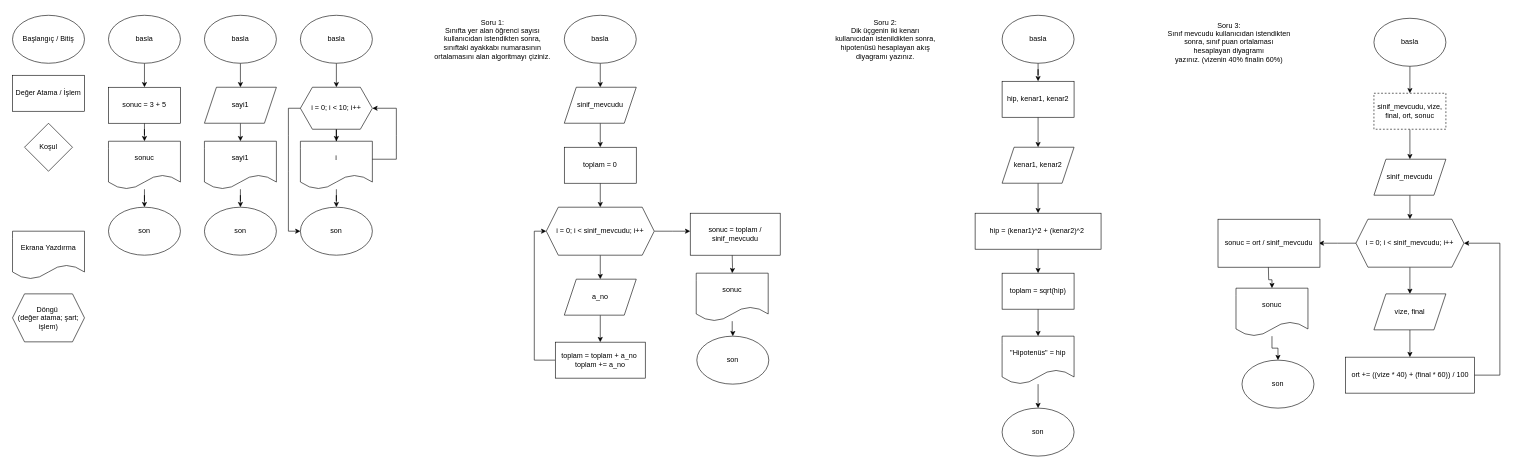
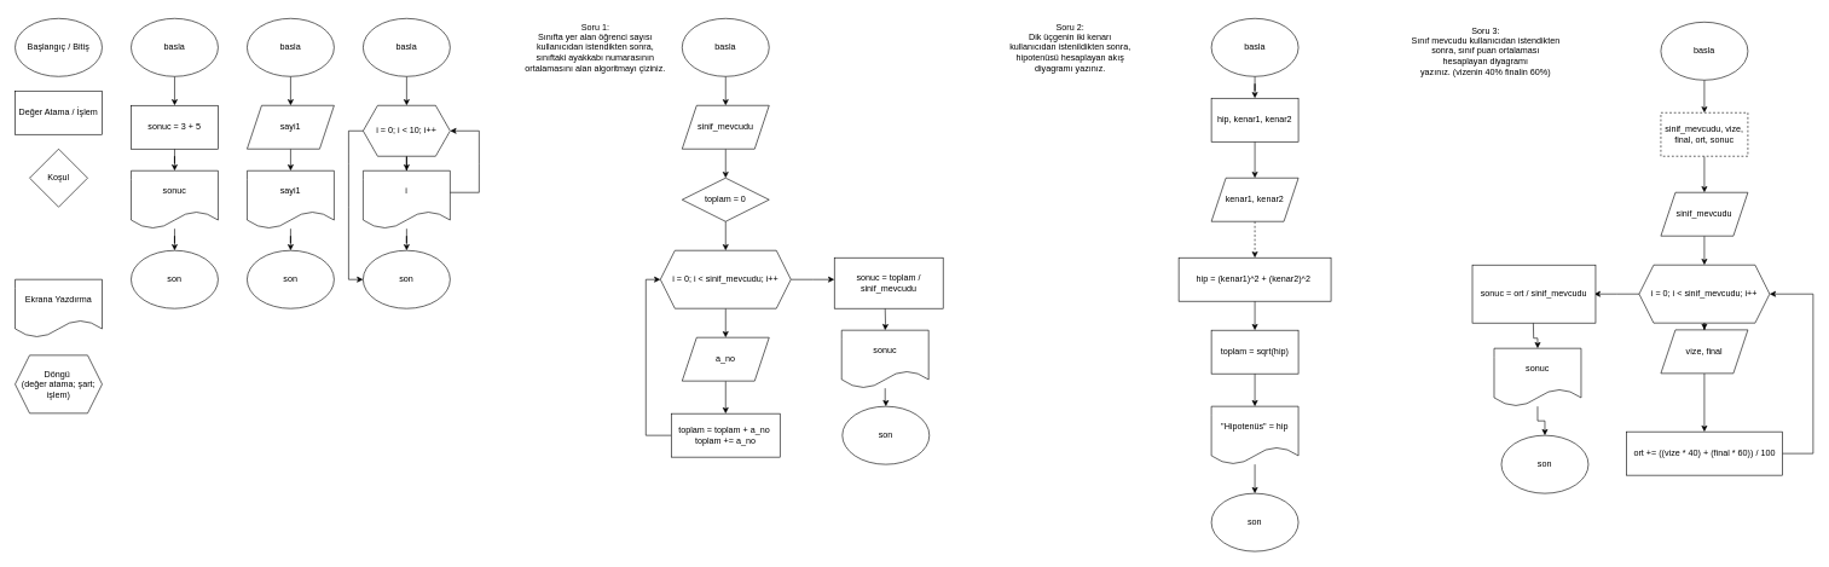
  <mxCell id="0" />
  <mxCell id="1" parent="0" />
  <mxCell id="2" value="Başlangıç / Bitiş" style="ellipse;whiteSpace=wrap;html=1;" parent="1" vertex="1"><mxGeometry x="20" y="25" width="120" height="80" as="geometry" /></mxCell>
  <mxCell id="3" value="Değer Atama / İşlem" style="rounded=0;whiteSpace=wrap;html=1;" parent="1" vertex="1"><mxGeometry x="20" y="125" width="120" height="60" as="geometry" /></mxCell>
  <mxCell id="4" value="Koşul" style="rhombus;whiteSpace=wrap;html=1;" parent="1" vertex="1"><mxGeometry x="40" y="205" width="80" height="80" as="geometry" /></mxCell>
  <mxCell id="5" value="Ekrana Yazdırma" style="shape=document;whiteSpace=wrap;html=1;boundedLbl=1;" parent="1" vertex="1"><mxGeometry x="20" y="385" width="120" height="80" as="geometry" /></mxCell>
  <mxCell id="6" value="Döngü&amp;nbsp;&lt;br&gt;(değer atama; şart; işlem)" style="shape=hexagon;perimeter=hexagonPerimeter2;whiteSpace=wrap;html=1;fixedSize=1;" parent="1" vertex="1"><mxGeometry x="20" y="489.5" width="120" height="80" as="geometry" /></mxCell>
  <mxCell id="7" style="edgeStyle=orthogonalEdgeStyle;rounded=0;orthogonalLoop=1;jettySize=auto;html=1;entryX=0.5;entryY=0;entryDx=0;entryDy=0;" parent="1" source="8" target="10" edge="1"><mxGeometry relative="1" as="geometry" /></mxCell>
  <mxCell id="8" value="basla" style="ellipse;whiteSpace=wrap;html=1;" parent="1" vertex="1"><mxGeometry x="180" y="25" width="120" height="80" as="geometry" /></mxCell>
  <mxCell id="9" style="edgeStyle=orthogonalEdgeStyle;rounded=0;orthogonalLoop=1;jettySize=auto;html=1;entryX=0.5;entryY=0;entryDx=0;entryDy=0;" parent="1" source="10" target="12" edge="1"><mxGeometry relative="1" as="geometry" /></mxCell>
  <mxCell id="10" value="sonuc = 3 + 5" style="rounded=0;whiteSpace=wrap;html=1;" parent="1" vertex="1"><mxGeometry x="180" y="145" width="120" height="60" as="geometry" /></mxCell>
  <mxCell id="11" style="edgeStyle=orthogonalEdgeStyle;rounded=0;orthogonalLoop=1;jettySize=auto;html=1;entryX=0.5;entryY=0;entryDx=0;entryDy=0;" parent="1" source="12" target="13" edge="1"><mxGeometry relative="1" as="geometry" /></mxCell>
  <mxCell id="12" value="sonuc" style="shape=document;whiteSpace=wrap;html=1;boundedLbl=1;" parent="1" vertex="1"><mxGeometry x="180" y="235" width="120" height="80" as="geometry" /></mxCell>
  <mxCell id="13" value="son" style="ellipse;whiteSpace=wrap;html=1;" parent="1" vertex="1"><mxGeometry x="180" y="345" width="120" height="80" as="geometry" /></mxCell>
  <mxCell id="14" style="edgeStyle=orthogonalEdgeStyle;rounded=0;orthogonalLoop=1;jettySize=auto;html=1;exitX=0.5;exitY=1;exitDx=0;exitDy=0;" parent="1" source="15" target="17" edge="1"><mxGeometry relative="1" as="geometry" /></mxCell>
  <mxCell id="15" value="basla" style="ellipse;whiteSpace=wrap;html=1;" parent="1" vertex="1"><mxGeometry x="340" y="25" width="120" height="80" as="geometry" /></mxCell>
  <mxCell id="16" style="edgeStyle=orthogonalEdgeStyle;rounded=0;orthogonalLoop=1;jettySize=auto;html=1;exitX=0.5;exitY=1;exitDx=0;exitDy=0;entryX=0.5;entryY=0;entryDx=0;entryDy=0;" parent="1" source="17" target="19" edge="1"><mxGeometry relative="1" as="geometry" /></mxCell>
  <mxCell id="17" value="sayi1" style="shape=parallelogram;perimeter=parallelogramPerimeter;whiteSpace=wrap;html=1;fixedSize=1;" parent="1" vertex="1"><mxGeometry x="340" y="145" width="120" height="60" as="geometry" /></mxCell>
  <mxCell id="18" value="" style="edgeStyle=orthogonalEdgeStyle;rounded=0;orthogonalLoop=1;jettySize=auto;html=1;" parent="1" source="19" target="20" edge="1"><mxGeometry relative="1" as="geometry" /></mxCell>
  <mxCell id="19" value="sayi1" style="shape=document;whiteSpace=wrap;html=1;boundedLbl=1;" parent="1" vertex="1"><mxGeometry x="340" y="235" width="120" height="80" as="geometry" /></mxCell>
  <mxCell id="20" value="son" style="ellipse;whiteSpace=wrap;html=1;" parent="1" vertex="1"><mxGeometry x="340" y="345" width="120" height="80" as="geometry" /></mxCell>
  <mxCell id="21" value="" style="edgeStyle=orthogonalEdgeStyle;rounded=0;orthogonalLoop=1;jettySize=auto;html=1;" parent="1" source="22" target="24" edge="1"><mxGeometry relative="1" as="geometry" /></mxCell>
  <mxCell id="22" value="basla" style="ellipse;whiteSpace=wrap;html=1;" parent="1" vertex="1"><mxGeometry x="500" y="25" width="120" height="80" as="geometry" /></mxCell>
  <mxCell id="23" value="" style="edgeStyle=orthogonalEdgeStyle;rounded=0;orthogonalLoop=1;jettySize=auto;html=1;" parent="1" source="24" target="26" edge="1"><mxGeometry relative="1" as="geometry" /></mxCell>
  <mxCell id="24" value="i = 0; i &amp;lt; 10; i++" style="shape=hexagon;perimeter=hexagonPerimeter2;whiteSpace=wrap;html=1;fixedSize=1;" parent="1" vertex="1"><mxGeometry x="500" y="145" width="120" height="70" as="geometry" /></mxCell>
  <mxCell id="25" value="" style="edgeStyle=orthogonalEdgeStyle;rounded=0;orthogonalLoop=1;jettySize=auto;html=1;" parent="1" source="26" target="27" edge="1"><mxGeometry relative="1" as="geometry" /></mxCell>
  <mxCell id="26" value="i" style="shape=document;whiteSpace=wrap;html=1;boundedLbl=1;" parent="1" vertex="1"><mxGeometry x="500" y="235" width="120" height="80" as="geometry" /></mxCell>
  <mxCell id="27" value="son" style="ellipse;whiteSpace=wrap;html=1;" parent="1" vertex="1"><mxGeometry x="500" y="345" width="120" height="80" as="geometry" /></mxCell>
  <mxCell id="28" value="" style="endArrow=classic;html=1;rounded=0;entryX=1;entryY=0.5;entryDx=0;entryDy=0;" parent="1" target="24" edge="1"><mxGeometry width="50" height="50" relative="1" as="geometry"><mxPoint x="620" y="265" as="sourcePoint" /><mxPoint x="670" y="215" as="targetPoint" /><Array as="points"><mxPoint x="660" y="265" /><mxPoint x="660" y="225" /><mxPoint x="660" y="180" /></Array></mxGeometry></mxCell>
  <mxCell id="29" value="" style="endArrow=classic;html=1;rounded=0;exitX=0;exitY=0.5;exitDx=0;exitDy=0;entryX=0;entryY=0.5;entryDx=0;entryDy=0;" parent="1" source="24" target="27" edge="1"><mxGeometry width="50" height="50" relative="1" as="geometry"><mxPoint x="490" y="435" as="sourcePoint" /><mxPoint x="540" y="385" as="targetPoint" /><Array as="points"><mxPoint x="480" y="180" /><mxPoint x="480" y="225" /><mxPoint x="480" y="285" /><mxPoint x="480" y="385" /></Array></mxGeometry></mxCell>
  <mxCell id="30" value="" style="edgeStyle=orthogonalEdgeStyle;rounded=0;orthogonalLoop=1;jettySize=auto;html=1;" parent="1" source="31" target="34" edge="1"><mxGeometry relative="1" as="geometry" /></mxCell>
  <mxCell id="31" value="basla" style="ellipse;whiteSpace=wrap;html=1;" parent="1" vertex="1"><mxGeometry x="940" y="25" width="120" height="80" as="geometry" /></mxCell>
  <mxCell id="32" value="Soru 1:&lt;br&gt;Sınıfta yer alan öğrenci sayısı&lt;br&gt;kullanıcıdan istendikten sonra, &lt;br&gt;sınıftaki ayakkabı numarasının &lt;br&gt;ortalamasını alan algoritmayı çiziniz." style="text;html=1;align=center;verticalAlign=middle;resizable=0;points=[];autosize=1;strokeColor=none;fillColor=none;" parent="1" vertex="1"><mxGeometry x="710" y="20" width="220" height="90" as="geometry" /></mxCell>
  <mxCell id="33" value="" style="edgeStyle=orthogonalEdgeStyle;rounded=0;orthogonalLoop=1;jettySize=auto;html=1;" parent="1" source="34" target="41" edge="1"><mxGeometry relative="1" as="geometry" /></mxCell>
  <mxCell id="34" value="sinif_mevcudu" style="shape=parallelogram;perimeter=parallelogramPerimeter;whiteSpace=wrap;html=1;fixedSize=1;" parent="1" vertex="1"><mxGeometry x="940" y="145" width="120" height="60" as="geometry" /></mxCell>
  <mxCell id="35" value="" style="edgeStyle=orthogonalEdgeStyle;rounded=0;orthogonalLoop=1;jettySize=auto;html=1;" parent="1" source="37" target="39" edge="1"><mxGeometry relative="1" as="geometry" /></mxCell>
  <mxCell id="36" value="" style="edgeStyle=orthogonalEdgeStyle;rounded=0;orthogonalLoop=1;jettySize=auto;html=1;" parent="1" source="37" edge="1"><mxGeometry relative="1" as="geometry"><mxPoint x="1150" y="385" as="targetPoint" /></mxGeometry></mxCell>
  <mxCell id="37" value="i = 0; i &amp;lt; sinif_mevcudu; i++" style="shape=hexagon;perimeter=hexagonPerimeter2;whiteSpace=wrap;html=1;fixedSize=1;" parent="1" vertex="1"><mxGeometry x="910" y="345" width="180" height="80" as="geometry" /></mxCell>
  <mxCell id="38" value="" style="edgeStyle=orthogonalEdgeStyle;rounded=0;orthogonalLoop=1;jettySize=auto;html=1;" parent="1" source="39" target="43" edge="1"><mxGeometry relative="1" as="geometry" /></mxCell>
  <mxCell id="39" value="a_no" style="shape=parallelogram;perimeter=parallelogramPerimeter;whiteSpace=wrap;html=1;fixedSize=1;" parent="1" vertex="1"><mxGeometry x="940" y="465" width="120" height="60" as="geometry" /></mxCell>
  <mxCell id="40" value="" style="edgeStyle=orthogonalEdgeStyle;rounded=0;orthogonalLoop=1;jettySize=auto;html=1;" parent="1" source="41" target="37" edge="1"><mxGeometry relative="1" as="geometry" /></mxCell>
- <mxCell id="41" value="toplam = 0" style="rounded=0;whiteSpace=wrap;html=1;" parent="1" vertex="1"><mxGeometry x="940" y="245" width="120" height="60" as="geometry" /></mxCell>
+ <mxCell id="41" value="toplam = 0" style="rhombus;whiteSpace=wrap;html=1;" parent="1" vertex="1"><mxGeometry x="940" y="245" width="120" height="60" as="geometry" /></mxCell>
  <mxCell id="42" style="edgeStyle=orthogonalEdgeStyle;rounded=0;orthogonalLoop=1;jettySize=auto;html=1;entryX=0;entryY=0.5;entryDx=0;entryDy=0;" parent="1" source="43" target="37" edge="1"><mxGeometry relative="1" as="geometry"><Array as="points"><mxPoint x="890" y="600" /><mxPoint x="890" y="385" /></Array></mxGeometry></mxCell>
  <mxCell id="43" value="toplam = toplam + a_no&amp;nbsp;&lt;br&gt;toplam += a_no" style="rounded=0;whiteSpace=wrap;html=1;" parent="1" vertex="1"><mxGeometry x="925" y="570" width="150" height="60" as="geometry" /></mxCell>
  <mxCell id="44" value="" style="edgeStyle=orthogonalEdgeStyle;rounded=0;orthogonalLoop=1;jettySize=auto;html=1;" parent="1" target="46" edge="1"><mxGeometry relative="1" as="geometry"><mxPoint x="1220" y="425" as="sourcePoint" /></mxGeometry></mxCell>
  <mxCell id="45" value="" style="edgeStyle=orthogonalEdgeStyle;rounded=0;orthogonalLoop=1;jettySize=auto;html=1;" parent="1" source="46" target="47" edge="1"><mxGeometry relative="1" as="geometry" /></mxCell>
  <mxCell id="46" value="sonuc" style="shape=document;whiteSpace=wrap;html=1;boundedLbl=1;" parent="1" vertex="1"><mxGeometry x="1160" y="455" width="120" height="80" as="geometry" /></mxCell>
  <mxCell id="47" value="son" style="ellipse;whiteSpace=wrap;html=1;" parent="1" vertex="1"><mxGeometry x="1161" y="560" width="120" height="80" as="geometry" /></mxCell>
  <mxCell id="48" value="Soru 2:&lt;br&gt;Dik üçgenin iki kenarı&lt;br&gt;kullanıcıdan istenildikten sonra,&lt;br&gt;hipotenüsü hesaplayan akış &lt;br&gt;diyagramı yazınız." style="text;html=1;align=center;verticalAlign=middle;resizable=0;points=[];autosize=1;strokeColor=none;fillColor=none;" parent="1" vertex="1"><mxGeometry x="1380" y="20" width="190" height="90" as="geometry" /></mxCell>
  <mxCell id="49" value="Soru 3:&lt;br&gt;Sınıf mevcudu kullanıcıdan istendikten&lt;br&gt;sonra, sınıf puan ortalaması&lt;br&gt;hesaplayan diyagramı&lt;br&gt;yazınız. (vizenin 40% finalin 60%)" style="text;html=1;align=center;verticalAlign=middle;resizable=0;points=[];autosize=1;strokeColor=none;fillColor=none;" parent="1" vertex="1"><mxGeometry x="1933" y="25" width="230" height="90" as="geometry" /></mxCell>
  <mxCell id="50" value="" style="edgeStyle=orthogonalEdgeStyle;rounded=0;orthogonalLoop=1;jettySize=auto;html=1;" parent="1" source="51" target="53" edge="1"><mxGeometry relative="1" as="geometry" /></mxCell>
  <mxCell id="51" value="basla" style="ellipse;whiteSpace=wrap;html=1;" parent="1" vertex="1"><mxGeometry x="1670" y="25" width="120" height="80" as="geometry" /></mxCell>
  <mxCell id="52" value="" style="edgeStyle=orthogonalEdgeStyle;rounded=0;orthogonalLoop=1;jettySize=auto;html=1;" parent="1" source="53" target="55" edge="1"><mxGeometry relative="1" as="geometry" /></mxCell>
  <mxCell id="53" value="hip, kenar1, kenar2" style="rounded=0;whiteSpace=wrap;html=1;" parent="1" vertex="1"><mxGeometry x="1670" y="135" width="120" height="60" as="geometry" /></mxCell>
- <mxCell id="54" value="" style="edgeStyle=orthogonalEdgeStyle;rounded=0;orthogonalLoop=1;jettySize=auto;html=1;" parent="1" source="55" target="57" edge="1"><mxGeometry relative="1" as="geometry" /></mxCell>
+ <mxCell id="54" value="" style="edgeStyle=orthogonalEdgeStyle;rounded=0;orthogonalLoop=1;jettySize=auto;html=1;dashed=1;" parent="1" source="55" target="57" edge="1"><mxGeometry relative="1" as="geometry" /></mxCell>
  <mxCell id="55" value="kenar1, kenar2" style="shape=parallelogram;perimeter=parallelogramPerimeter;whiteSpace=wrap;html=1;fixedSize=1;" parent="1" vertex="1"><mxGeometry x="1670" y="245" width="120" height="60" as="geometry" /></mxCell>
  <mxCell id="56" value="" style="edgeStyle=orthogonalEdgeStyle;rounded=0;orthogonalLoop=1;jettySize=auto;html=1;" parent="1" source="57" target="62" edge="1"><mxGeometry relative="1" as="geometry" /></mxCell>
  <mxCell id="57" value="hip = (kenar1)^2 + (kenar2)^2&amp;nbsp;" style="rounded=0;whiteSpace=wrap;html=1;" parent="1" vertex="1"><mxGeometry x="1625" y="355" width="210" height="60" as="geometry" /></mxCell>
  <mxCell id="58" value="" style="edgeStyle=orthogonalEdgeStyle;rounded=0;orthogonalLoop=1;jettySize=auto;html=1;" parent="1" source="59" target="60" edge="1"><mxGeometry relative="1" as="geometry" /></mxCell>
  <mxCell id="59" value="&quot;Hipotenüs&quot; = hip" style="shape=document;whiteSpace=wrap;html=1;boundedLbl=1;" parent="1" vertex="1"><mxGeometry x="1670" y="560" width="120" height="80" as="geometry" /></mxCell>
  <mxCell id="60" value="son" style="ellipse;whiteSpace=wrap;html=1;" parent="1" vertex="1"><mxGeometry x="1670" y="680" width="120" height="80" as="geometry" /></mxCell>
  <mxCell id="61" value="" style="edgeStyle=orthogonalEdgeStyle;rounded=0;orthogonalLoop=1;jettySize=auto;html=1;" parent="1" source="62" target="59" edge="1"><mxGeometry relative="1" as="geometry" /></mxCell>
  <mxCell id="62" value="toplam = sqrt(hip)" style="rounded=0;whiteSpace=wrap;html=1;" parent="1" vertex="1"><mxGeometry x="1670" y="455" width="120" height="60" as="geometry" /></mxCell>
  <mxCell id="63" value="" style="edgeStyle=orthogonalEdgeStyle;rounded=0;orthogonalLoop=1;jettySize=auto;html=1;" parent="1" source="64" target="66" edge="1"><mxGeometry relative="1" as="geometry" /></mxCell>
  <mxCell id="64" value="basla" style="ellipse;whiteSpace=wrap;html=1;" parent="1" vertex="1"><mxGeometry x="2290" y="30" width="120" height="80" as="geometry" /></mxCell>
  <mxCell id="65" value="" style="edgeStyle=orthogonalEdgeStyle;rounded=0;orthogonalLoop=1;jettySize=auto;html=1;" parent="1" source="66" target="68" edge="1"><mxGeometry relative="1" as="geometry" /></mxCell>
  <mxCell id="66" value="sinif_mevcudu, vize, final, ort, sonuc" style="rounded=0;whiteSpace=wrap;html=1;dashed=1;" parent="1" vertex="1"><mxGeometry x="2290" y="155" width="120" height="60" as="geometry" /></mxCell>
  <mxCell id="67" value="" style="edgeStyle=orthogonalEdgeStyle;rounded=0;orthogonalLoop=1;jettySize=auto;html=1;" parent="1" source="68" target="71" edge="1"><mxGeometry relative="1" as="geometry" /></mxCell>
  <mxCell id="68" value="sinif_mevcudu" style="shape=parallelogram;perimeter=parallelogramPerimeter;whiteSpace=wrap;html=1;fixedSize=1;" parent="1" vertex="1"><mxGeometry x="2290" y="265" width="120" height="60" as="geometry" /></mxCell>
  <mxCell id="69" value="" style="edgeStyle=orthogonalEdgeStyle;rounded=0;orthogonalLoop=1;jettySize=auto;html=1;" parent="1" source="71" target="73" edge="1"><mxGeometry relative="1" as="geometry" /></mxCell>
  <mxCell id="70" value="" style="edgeStyle=orthogonalEdgeStyle;rounded=0;orthogonalLoop=1;jettySize=auto;html=1;" parent="1" source="71" edge="1"><mxGeometry relative="1" as="geometry"><mxPoint x="2198" y="405" as="targetPoint" /></mxGeometry></mxCell>
  <mxCell id="71" value="i = 0; i &amp;lt; sinif_mevcudu; i++" style="shape=hexagon;perimeter=hexagonPerimeter2;whiteSpace=wrap;html=1;fixedSize=1;" parent="1" vertex="1"><mxGeometry x="2260" y="365" width="180" height="80" as="geometry" /></mxCell>
  <mxCell id="72" value="" style="edgeStyle=orthogonalEdgeStyle;rounded=0;orthogonalLoop=1;jettySize=auto;html=1;" parent="1" source="73" target="75" edge="1"><mxGeometry relative="1" as="geometry" /></mxCell>
- <mxCell id="73" value="vize, final" style="shape=parallelogram;perimeter=parallelogramPerimeter;whiteSpace=wrap;html=1;fixedSize=1;" parent="1" vertex="1"><mxGeometry x="2290" y="489.5" width="120" height="60" as="geometry" /></mxCell>
+ <mxCell id="73" value="vize, final" style="shape=parallelogram;perimeter=parallelogramPerimeter;whiteSpace=wrap;html=1;fixedSize=1;" parent="1" vertex="1"><mxGeometry x="2290" y="454.5" width="120" height="60" as="geometry" /></mxCell>
  <mxCell id="74" style="edgeStyle=orthogonalEdgeStyle;rounded=0;orthogonalLoop=1;jettySize=auto;html=1;entryX=1;entryY=0.5;entryDx=0;entryDy=0;" parent="1" source="75" target="71" edge="1"><mxGeometry relative="1" as="geometry"><Array as="points"><mxPoint x="2500" y="625" /><mxPoint x="2500" y="405" /></Array></mxGeometry></mxCell>
  <mxCell id="75" value="ort += ((vize * 40) + (final * 60)) / 100" style="rounded=0;whiteSpace=wrap;html=1;" parent="1" vertex="1"><mxGeometry x="2242.5" y="595" width="215" height="60" as="geometry" /></mxCell>
  <mxCell id="76" value="" style="edgeStyle=orthogonalEdgeStyle;rounded=0;orthogonalLoop=1;jettySize=auto;html=1;" parent="1" target="78" edge="1"><mxGeometry relative="1" as="geometry"><mxPoint x="2114" y="445" as="sourcePoint" /></mxGeometry></mxCell>
  <mxCell id="77" value="" style="edgeStyle=orthogonalEdgeStyle;rounded=0;orthogonalLoop=1;jettySize=auto;html=1;" parent="1" source="78" target="79" edge="1"><mxGeometry relative="1" as="geometry" /></mxCell>
  <mxCell id="78" value="sonuc" style="shape=document;whiteSpace=wrap;html=1;boundedLbl=1;" parent="1" vertex="1"><mxGeometry x="2060" y="480" width="120" height="80" as="geometry" /></mxCell>
  <mxCell id="79" value="son" style="ellipse;whiteSpace=wrap;html=1;" parent="1" vertex="1"><mxGeometry x="2070" y="600" width="120" height="80" as="geometry" /></mxCell>
  <mxCell id="80" value="sonuc = ort / sinif_mevcudu" style="rounded=0;whiteSpace=wrap;html=1;" parent="1" vertex="1"><mxGeometry x="2030" y="365" width="170" height="80" as="geometry" /></mxCell>
  <mxCell id="81" value="sonuc = toplam / sinif_mevcudu" style="rounded=0;whiteSpace=wrap;html=1;" vertex="1" parent="1"><mxGeometry x="1150" y="355" width="150" height="70" as="geometry" /></mxCell>
